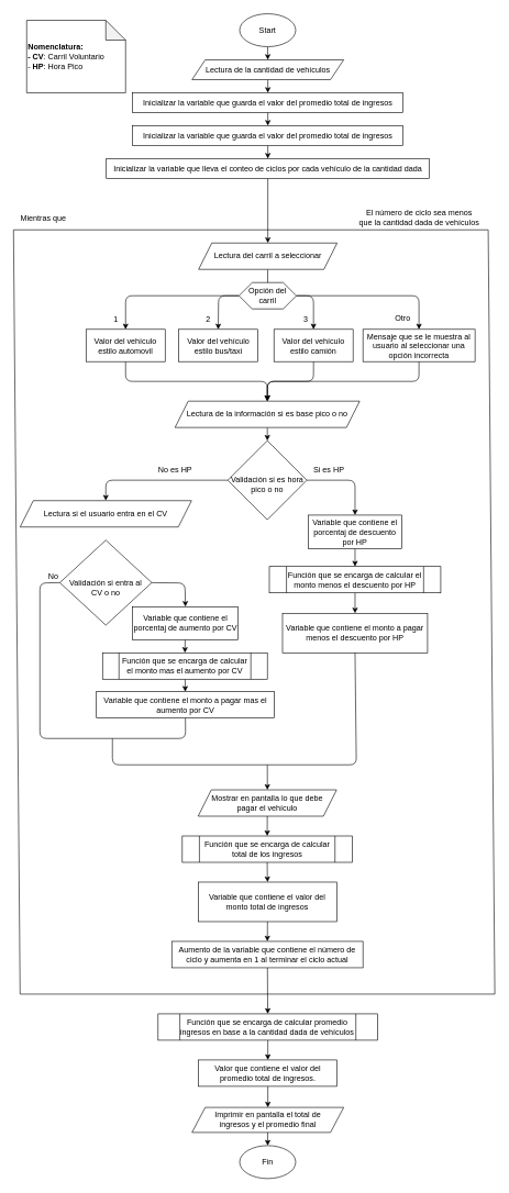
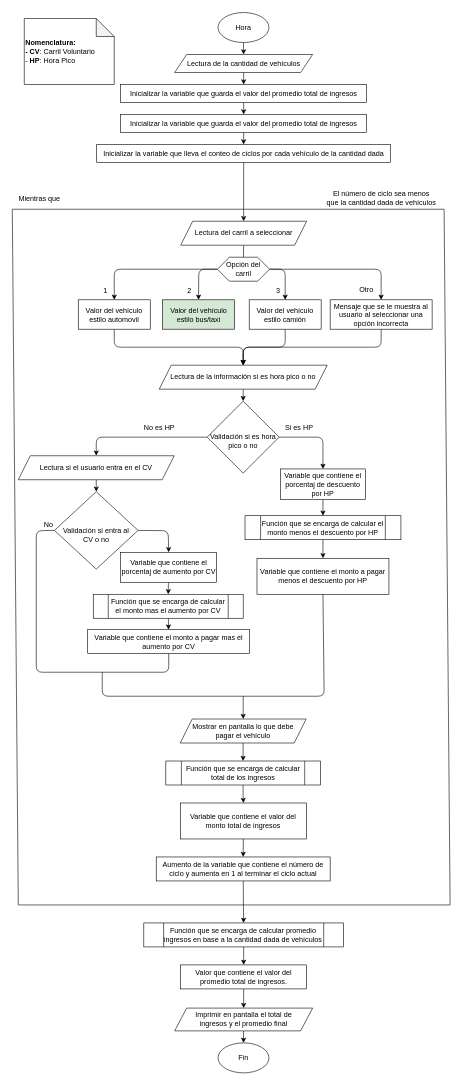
  <mxCell id="0" />
  <mxCell id="1" parent="0" />
  <mxCell id="2" value="" style="edgeStyle=none;html=1;" edge="1" parent="1" source="3" target="5"><mxGeometry relative="1" as="geometry" /></mxCell>
- <mxCell id="3" value="Start" style="ellipse;whiteSpace=wrap;html=1;" vertex="1" parent="1"><mxGeometry x="363" y="20" width="85" height="50" as="geometry" /></mxCell>
+ <mxCell id="3" value="Hora" style="ellipse;whiteSpace=wrap;html=1;" vertex="1" parent="1"><mxGeometry x="363" y="20" width="85" height="50" as="geometry" /></mxCell>
  <mxCell id="4" value="" style="edgeStyle=none;html=1;entryX=0.5;entryY=0;entryDx=0;entryDy=0;" edge="1" parent="1" source="5" target="44"><mxGeometry relative="1" as="geometry"><mxPoint x="406.25" y="170" as="targetPoint" /></mxGeometry></mxCell>
  <mxCell id="5" value="Lectura de la cantidad de vehículos" style="shape=parallelogram;perimeter=parallelogramPerimeter;whiteSpace=wrap;html=1;fixedSize=1;" vertex="1" parent="1"><mxGeometry x="290.75" y="90" width="230" height="30" as="geometry" /></mxCell>
  <mxCell id="6" style="edgeStyle=none;html=1;entryX=0.5;entryY=0;entryDx=0;entryDy=0;" edge="1" parent="1" source="10" target="12"><mxGeometry relative="1" as="geometry"><Array as="points"><mxPoint x="190" y="448" /></Array></mxGeometry></mxCell>
  <mxCell id="7" style="edgeStyle=none;html=1;entryX=0.5;entryY=0;entryDx=0;entryDy=0;" edge="1" parent="1" source="10" target="17"><mxGeometry relative="1" as="geometry"><Array as="points"><mxPoint x="635" y="448" /></Array></mxGeometry></mxCell>
  <mxCell id="8" style="edgeStyle=none;html=1;entryX=0.5;entryY=0;entryDx=0;entryDy=0;exitX=0;exitY=0.5;exitDx=0;exitDy=0;" edge="1" parent="1" source="10" target="13"><mxGeometry relative="1" as="geometry"><Array as="points"><mxPoint x="331" y="448" /></Array></mxGeometry></mxCell>
  <mxCell id="9" style="edgeStyle=none;html=1;entryX=0.5;entryY=0;entryDx=0;entryDy=0;exitX=1;exitY=0.5;exitDx=0;exitDy=0;" edge="1" parent="1" source="10" target="15"><mxGeometry relative="1" as="geometry"><Array as="points"><mxPoint x="475" y="448" /></Array></mxGeometry></mxCell>
  <mxCell id="10" value="Opción del carril" style="shape=hexagon;perimeter=hexagonPerimeter2;whiteSpace=wrap;html=1;fixedSize=1;" vertex="1" parent="1"><mxGeometry x="362" y="428" width="87" height="40" as="geometry" /></mxCell>
  <mxCell id="11" style="edgeStyle=none;html=1;entryX=0.5;entryY=0;entryDx=0;entryDy=0;" edge="1" parent="1" source="12" target="22"><mxGeometry relative="1" as="geometry"><Array as="points"><mxPoint x="190" y="578" /><mxPoint x="405" y="578" /></Array></mxGeometry></mxCell>
  <mxCell id="12" value="Valor del vehículo estilo automovil" style="whiteSpace=wrap;html=1;" vertex="1" parent="1"><mxGeometry x="130" y="499" width="120" height="49" as="geometry" /></mxCell>
- <mxCell id="13" value="Valor del vehículo estilo bus/taxi" style="whiteSpace=wrap;html=1;" vertex="1" parent="1"><mxGeometry x="270.5" y="499" width="120" height="49" as="geometry" /></mxCell>
+ <mxCell id="13" value="Valor del vehículo estilo bus/taxi" style="whiteSpace=wrap;html=1;fillColor=#d5e8d4;" vertex="1" parent="1"><mxGeometry x="270.5" y="499" width="120" height="49" as="geometry" /></mxCell>
  <mxCell id="14" style="edgeStyle=none;html=1;entryX=0.5;entryY=0;entryDx=0;entryDy=0;" edge="1" parent="1" source="15" target="22"><mxGeometry relative="1" as="geometry"><Array as="points"><mxPoint x="475" y="578" /><mxPoint x="405" y="578" /></Array></mxGeometry></mxCell>
  <mxCell id="15" value="Valor del vehículo estilo camión" style="whiteSpace=wrap;html=1;" vertex="1" parent="1"><mxGeometry x="415" y="499" width="120" height="49" as="geometry" /></mxCell>
  <mxCell id="16" style="edgeStyle=none;html=1;entryX=0.5;entryY=0;entryDx=0;entryDy=0;" edge="1" parent="1" source="17" target="22"><mxGeometry relative="1" as="geometry"><Array as="points"><mxPoint x="635" y="578" /><mxPoint x="405" y="578" /></Array></mxGeometry></mxCell>
  <mxCell id="17" value="Mensaje que se le muestra al usuario al seleccionar una opción incorrecta" style="whiteSpace=wrap;html=1;" vertex="1" parent="1"><mxGeometry x="550" y="499" width="170" height="49" as="geometry" /></mxCell>
  <mxCell id="18" value="1" style="text;html=1;align=center;verticalAlign=middle;resizable=0;points=[];autosize=1;strokeColor=none;fillColor=none;" vertex="1" parent="1"><mxGeometry x="160" y="469" width="30" height="30" as="geometry" /></mxCell>
  <mxCell id="19" value="2" style="text;html=1;align=center;verticalAlign=middle;resizable=0;points=[];autosize=1;strokeColor=none;fillColor=none;" vertex="1" parent="1"><mxGeometry x="300" y="469" width="30" height="30" as="geometry" /></mxCell>
  <mxCell id="20" value="3" style="text;html=1;align=center;verticalAlign=middle;resizable=0;points=[];autosize=1;strokeColor=none;fillColor=none;" vertex="1" parent="1"><mxGeometry x="448" y="469" width="30" height="30" as="geometry" /></mxCell>
  <mxCell id="21" value="" style="edgeStyle=none;html=1;" edge="1" parent="1" source="22" target="25"><mxGeometry relative="1" as="geometry" /></mxCell>
- <mxCell id="22" value="Lectura de la información si es base pico o no" style="shape=parallelogram;perimeter=parallelogramPerimeter;whiteSpace=wrap;html=1;fixedSize=1;" vertex="1" parent="1"><mxGeometry x="265" y="608" width="280" height="40" as="geometry" /></mxCell>
+ <mxCell id="22" value="Lectura de la información si es hora pico o no" style="shape=parallelogram;perimeter=parallelogramPerimeter;whiteSpace=wrap;html=1;fixedSize=1;" vertex="1" parent="1"><mxGeometry x="265" y="608" width="280" height="40" as="geometry" /></mxCell>
  <mxCell id="23" value="" style="edgeStyle=none;html=1;exitX=1;exitY=0.5;exitDx=0;exitDy=0;entryX=0.5;entryY=0;entryDx=0;entryDy=0;" edge="1" parent="1" source="25" target="39"><mxGeometry relative="1" as="geometry"><mxPoint x="530" y="738" as="targetPoint" /><Array as="points"><mxPoint x="538" y="728" /></Array></mxGeometry></mxCell>
  <mxCell id="24" style="edgeStyle=none;html=1;entryX=0.5;entryY=0;entryDx=0;entryDy=0;" edge="1" parent="1" source="25" target="30"><mxGeometry relative="1" as="geometry"><mxPoint x="285.5" y="758" as="targetPoint" /><Array as="points"><mxPoint x="160" y="728" /></Array></mxGeometry></mxCell>
  <mxCell id="25" value="&lt;br&gt;Validación si es hora pico o no" style="rhombus;whiteSpace=wrap;html=1;" vertex="1" parent="1"><mxGeometry x="345" y="668" width="120" height="120" as="geometry" /></mxCell>
  <mxCell id="26" value="Otro" style="text;html=1;align=center;verticalAlign=middle;resizable=0;points=[];autosize=1;strokeColor=none;fillColor=none;" vertex="1" parent="1"><mxGeometry x="585" y="468" width="50" height="30" as="geometry" /></mxCell>
  <mxCell id="27" value="" style="edgeStyle=none;html=1;" edge="1" parent="1" source="28" target="40"><mxGeometry relative="1" as="geometry"><mxPoint x="538" y="932" as="targetPoint" /></mxGeometry></mxCell>
  <mxCell id="28" value="Función que se encarga de calcular el monto menos el descuento por HP" style="shape=process;whiteSpace=wrap;html=1;backgroundOutline=1;" vertex="1" parent="1"><mxGeometry x="408" y="859" width="260" height="40" as="geometry" /></mxCell>
+ <mxCell id="29" value="" style="edgeStyle=none;html=1;" edge="1" parent="1" source="30" target="32"><mxGeometry relative="1" as="geometry" /></mxCell>
  <mxCell id="30" value="Lectura si el usuario entra en el CV" style="shape=parallelogram;perimeter=parallelogramPerimeter;whiteSpace=wrap;html=1;fixedSize=1;" vertex="1" parent="1"><mxGeometry x="30" y="759" width="260" height="40" as="geometry" /></mxCell>
  <mxCell id="31" value="" style="edgeStyle=none;html=1;exitX=1;exitY=0.5;exitDx=0;exitDy=0;entryX=0.5;entryY=0;entryDx=0;entryDy=0;" edge="1" parent="1" source="32" target="37"><mxGeometry relative="1" as="geometry"><mxPoint x="275" y="919" as="targetPoint" /><Array as="points"><mxPoint x="280" y="884" /></Array></mxGeometry></mxCell>
  <mxCell id="32" value="&lt;br&gt;Validación si entra al &lt;br&gt;CV o no" style="rhombus;whiteSpace=wrap;html=1;" vertex="1" parent="1"><mxGeometry x="90.25" y="819" width="139.5" height="129" as="geometry" /></mxCell>
  <mxCell id="33" value="" style="edgeStyle=none;html=1;" edge="1" parent="1" source="34" target="35"><mxGeometry relative="1" as="geometry" /></mxCell>
  <mxCell id="34" value="Función que se encarga de calcular el monto mas el aumento por CV" style="shape=process;whiteSpace=wrap;html=1;backgroundOutline=1;" vertex="1" parent="1"><mxGeometry x="155" y="990" width="250" height="40" as="geometry" /></mxCell>
  <mxCell id="35" value="Variable que contiene el monto a pagar mas el aumento por CV" style="whiteSpace=wrap;html=1;" vertex="1" parent="1"><mxGeometry x="145.75" y="1049" width="270" height="40" as="geometry" /></mxCell>
  <mxCell id="36" style="edgeStyle=none;html=1;entryX=0.5;entryY=0;entryDx=0;entryDy=0;" edge="1" parent="1" source="37" target="34"><mxGeometry relative="1" as="geometry" /></mxCell>
  <mxCell id="37" value="Variable que contiene el porcentaj de aumento por CV" style="whiteSpace=wrap;html=1;" vertex="1" parent="1"><mxGeometry x="200.75" y="920" width="160" height="50" as="geometry" /></mxCell>
  <mxCell id="38" style="edgeStyle=none;html=1;entryX=0.5;entryY=0;entryDx=0;entryDy=0;" edge="1" parent="1" source="39" target="28"><mxGeometry relative="1" as="geometry" /></mxCell>
  <mxCell id="39" value="Variable que contiene el porcentaj de descuento por HP" style="whiteSpace=wrap;html=1;" vertex="1" parent="1"><mxGeometry x="467" y="781" width="142" height="51" as="geometry" /></mxCell>
  <mxCell id="40" value="Variable que contiene el monto a pagar menos el descuento por HP" style="whiteSpace=wrap;html=1;" vertex="1" parent="1"><mxGeometry x="428" y="930" width="220" height="60" as="geometry" /></mxCell>
  <mxCell id="41" value="" style="endArrow=none;html=1;entryX=0;entryY=0.5;entryDx=0;entryDy=0;exitX=0.5;exitY=1;exitDx=0;exitDy=0;" edge="1" parent="1" source="35" target="32"><mxGeometry width="50" height="50" relative="1" as="geometry"><mxPoint x="310" y="1048" as="sourcePoint" /><mxPoint x="360" y="998" as="targetPoint" /><Array as="points"><mxPoint x="281" y="1120" /><mxPoint x="60" y="1120" /><mxPoint x="60" y="884" /></Array></mxGeometry></mxCell>
  <mxCell id="42" value="" style="endArrow=none;html=1;exitX=0.5;exitY=1;exitDx=0;exitDy=0;" edge="1" parent="1" source="40"><mxGeometry width="50" height="50" relative="1" as="geometry"><mxPoint x="362" y="1318" as="sourcePoint" /><mxPoint x="170" y="1120" as="targetPoint" /><Array as="points"><mxPoint x="540" y="1160" /><mxPoint x="170" y="1160" /></Array></mxGeometry></mxCell>
  <mxCell id="43" style="edgeStyle=none;html=1;entryX=0.5;entryY=0;entryDx=0;entryDy=0;" edge="1" parent="1" source="44" target="75"><mxGeometry relative="1" as="geometry"><mxPoint x="405.25" y="210" as="targetPoint" /></mxGeometry></mxCell>
  <mxCell id="44" value="Inicializar la variable que guarda el valor del promedio total de ingresos" style="whiteSpace=wrap;html=1;" vertex="1" parent="1"><mxGeometry x="200.75" y="140" width="410" height="30" as="geometry" /></mxCell>
  <mxCell id="45" style="edgeStyle=none;html=1;entryX=0.5;entryY=0;entryDx=0;entryDy=0;exitX=0.5;exitY=1;exitDx=0;exitDy=0;" edge="1" parent="1" source="75" target="67"><mxGeometry relative="1" as="geometry"><mxPoint x="406" y="270" as="targetPoint" /><mxPoint x="405.5" y="250" as="sourcePoint" /></mxGeometry></mxCell>
  <mxCell id="46" value="" style="endArrow=classic;html=1;entryX=0.5;entryY=0;entryDx=0;entryDy=0;" edge="1" parent="1" target="56"><mxGeometry width="50" height="50" relative="1" as="geometry"><mxPoint x="405" y="1160" as="sourcePoint" /><mxPoint x="405" y="1200" as="targetPoint" /></mxGeometry></mxCell>
  <mxCell id="47" value="" style="edgeStyle=none;html=1;entryX=0.5;entryY=0;entryDx=0;entryDy=0;exitX=0.5;exitY=1;exitDx=0;exitDy=0;" edge="1" parent="1" target="50" source="48"><mxGeometry relative="1" as="geometry"><mxPoint x="405.646" y="1308" as="sourcePoint" /><mxPoint x="405.43" y="1338" as="targetPoint" /><Array as="points"><mxPoint x="405" y="1330" /></Array></mxGeometry></mxCell>
  <mxCell id="48" value="Función que se encarga de calcular total de los ingresos" style="shape=process;whiteSpace=wrap;html=1;backgroundOutline=1;" vertex="1" parent="1"><mxGeometry x="276" y="1268" width="257.56" height="40" as="geometry" /></mxCell>
  <mxCell id="49" value="" style="edgeStyle=none;html=1;entryX=0.5;entryY=0;entryDx=0;entryDy=0;" edge="1" parent="1" source="50" target="71"><mxGeometry relative="1" as="geometry"><mxPoint x="405" y="1438" as="targetPoint" /></mxGeometry></mxCell>
  <mxCell id="50" value="Variable que contiene el valor del monto total de ingresos" style="whiteSpace=wrap;html=1;" vertex="1" parent="1"><mxGeometry x="300.43" y="1338" width="210" height="60" as="geometry" /></mxCell>
  <mxCell id="51" value="" style="edgeStyle=none;html=1;" edge="1" parent="1" source="52" target="54"><mxGeometry relative="1" as="geometry" /></mxCell>
  <mxCell id="52" value="Función que se encarga de calcular promedio ingresos en base a la cantidad dada de vehículos" style="shape=process;whiteSpace=wrap;html=1;backgroundOutline=1;" vertex="1" parent="1"><mxGeometry x="239.29" y="1538" width="332.93" height="40" as="geometry" /></mxCell>
  <mxCell id="53" value="" style="edgeStyle=none;html=1;entryX=0.5;entryY=0;entryDx=0;entryDy=0;" edge="1" parent="1" source="54" target="58"><mxGeometry relative="1" as="geometry"><mxPoint x="404.996" y="1678" as="targetPoint" /></mxGeometry></mxCell>
  <mxCell id="54" value="Valor que contiene el valor del promedio total de ingresos." style="whiteSpace=wrap;html=1;" vertex="1" parent="1"><mxGeometry x="300.75" y="1608" width="210" height="40" as="geometry" /></mxCell>
  <mxCell id="55" style="edgeStyle=none;html=1;entryX=0.5;entryY=0;entryDx=0;entryDy=0;" edge="1" parent="1" source="56" target="48"><mxGeometry relative="1" as="geometry" /></mxCell>
  <mxCell id="56" value="Mostrar en pantalla lo que debe &lt;br&gt;pagar el vehículo" style="shape=parallelogram;perimeter=parallelogramPerimeter;whiteSpace=wrap;html=1;fixedSize=1;" vertex="1" parent="1"><mxGeometry x="300" y="1198" width="210" height="40" as="geometry" /></mxCell>
  <mxCell id="57" value="" style="edgeStyle=none;html=1;" edge="1" parent="1" source="58" target="59"><mxGeometry relative="1" as="geometry" /></mxCell>
  <mxCell id="58" value="Imprimir en pantalla el total de &lt;br&gt;ingresos y el promedio final" style="shape=parallelogram;perimeter=parallelogramPerimeter;whiteSpace=wrap;html=1;fixedSize=1;" vertex="1" parent="1"><mxGeometry x="290.75" y="1680" width="230" height="38" as="geometry" /></mxCell>
  <mxCell id="59" value="Fin" style="ellipse;whiteSpace=wrap;html=1;" vertex="1" parent="1"><mxGeometry x="363" y="1738" width="85" height="50" as="geometry" /></mxCell>
  <mxCell id="60" value="" style="endArrow=none;html=1;" edge="1" parent="1"><mxGeometry width="50" height="50" relative="1" as="geometry"><mxPoint x="20" y="348" as="sourcePoint" /><mxPoint x="740" y="348" as="targetPoint" /></mxGeometry></mxCell>
  <mxCell id="61" value="" style="endArrow=none;html=1;" edge="1" parent="1"><mxGeometry width="50" height="50" relative="1" as="geometry"><mxPoint x="20" y="348" as="sourcePoint" /><mxPoint x="30" y="1508" as="targetPoint" /></mxGeometry></mxCell>
  <mxCell id="62" value="" style="endArrow=none;html=1;" edge="1" parent="1"><mxGeometry width="50" height="50" relative="1" as="geometry"><mxPoint x="30" y="1508" as="sourcePoint" /><mxPoint x="750" y="1508" as="targetPoint" /></mxGeometry></mxCell>
  <mxCell id="63" value="" style="endArrow=none;html=1;" edge="1" parent="1"><mxGeometry width="50" height="50" relative="1" as="geometry"><mxPoint x="740" y="348" as="sourcePoint" /><mxPoint x="750" y="1508" as="targetPoint" /></mxGeometry></mxCell>
  <mxCell id="64" value="Mientras que" style="text;html=1;align=center;verticalAlign=middle;resizable=0;points=[];autosize=1;strokeColor=none;fillColor=none;" vertex="1" parent="1"><mxGeometry x="20" y="315" width="90" height="30" as="geometry" /></mxCell>
  <mxCell id="65" value="El número de ciclo sea menos &lt;br&gt;que la cantidad dada de vehículos" style="text;html=1;align=center;verticalAlign=middle;resizable=0;points=[];autosize=1;strokeColor=none;fillColor=none;" vertex="1" parent="1"><mxGeometry x="530" y="310" width="210" height="40" as="geometry" /></mxCell>
  <mxCell id="66" style="edgeStyle=none;html=1;entryX=0.5;entryY=0;entryDx=0;entryDy=0;exitX=0.5;exitY=1;exitDx=0;exitDy=0;" edge="1" parent="1" source="67" target="69"><mxGeometry relative="1" as="geometry"><mxPoint x="406" y="350" as="targetPoint" /></mxGeometry></mxCell>
  <mxCell id="67" value="Inicializar la variable que lleva el conteo de ciclos por cada vehículo de la cantidad dada" style="whiteSpace=wrap;html=1;" vertex="1" parent="1"><mxGeometry x="160.75" y="240" width="490" height="30" as="geometry" /></mxCell>
  <mxCell id="68" style="edgeStyle=none;html=1;entryX=0.5;entryY=0;entryDx=0;entryDy=0;endArrow=none;" edge="1" parent="1" source="69" target="10"><mxGeometry relative="1" as="geometry" /></mxCell>
  <mxCell id="69" value="Lectura del carril a seleccionar" style="shape=parallelogram;perimeter=parallelogramPerimeter;whiteSpace=wrap;html=1;fixedSize=1;" vertex="1" parent="1"><mxGeometry x="300.75" y="368" width="210" height="40" as="geometry" /></mxCell>
  <mxCell id="70" style="edgeStyle=none;html=1;" edge="1" parent="1" source="71" target="52"><mxGeometry relative="1" as="geometry" /></mxCell>
  <mxCell id="71" value="Aumento de la variable que contiene el número de ciclo y aumenta en 1 al terminar el ciclo actual" style="whiteSpace=wrap;html=1;" vertex="1" parent="1"><mxGeometry x="260" y="1428" width="290" height="40" as="geometry" /></mxCell>
  <mxCell id="72" value="Si es HP" style="text;html=1;align=center;verticalAlign=middle;resizable=0;points=[];autosize=1;strokeColor=none;fillColor=none;" vertex="1" parent="1"><mxGeometry x="463" y="698" width="70" height="30" as="geometry" /></mxCell>
  <mxCell id="73" value="No es HP" style="text;html=1;align=center;verticalAlign=middle;resizable=0;points=[];autosize=1;strokeColor=none;fillColor=none;" vertex="1" parent="1"><mxGeometry x="230" y="698" width="70" height="30" as="geometry" /></mxCell>
  <mxCell id="74" value="No" style="text;html=1;align=center;verticalAlign=middle;resizable=0;points=[];autosize=1;strokeColor=none;fillColor=none;" vertex="1" parent="1"><mxGeometry x="60" y="859" width="40" height="30" as="geometry" /></mxCell>
  <mxCell id="75" value="Inicializar la variable que guarda el valor del promedio total de ingresos" style="whiteSpace=wrap;html=1;" vertex="1" parent="1"><mxGeometry x="200.75" y="190" width="410" height="30" as="geometry" /></mxCell>
  <mxCell id="76" value="&lt;b&gt;Nomenclatura:&lt;br&gt;- CV&lt;/b&gt;: Carril Voluntario&lt;br&gt;- &lt;b&gt;HP&lt;/b&gt;: Hora Pico" style="shape=note;whiteSpace=wrap;html=1;backgroundOutline=1;darkOpacity=0.05;align=left;" vertex="1" parent="1"><mxGeometry x="40" y="30" width="150" height="110" as="geometry" /></mxCell>
